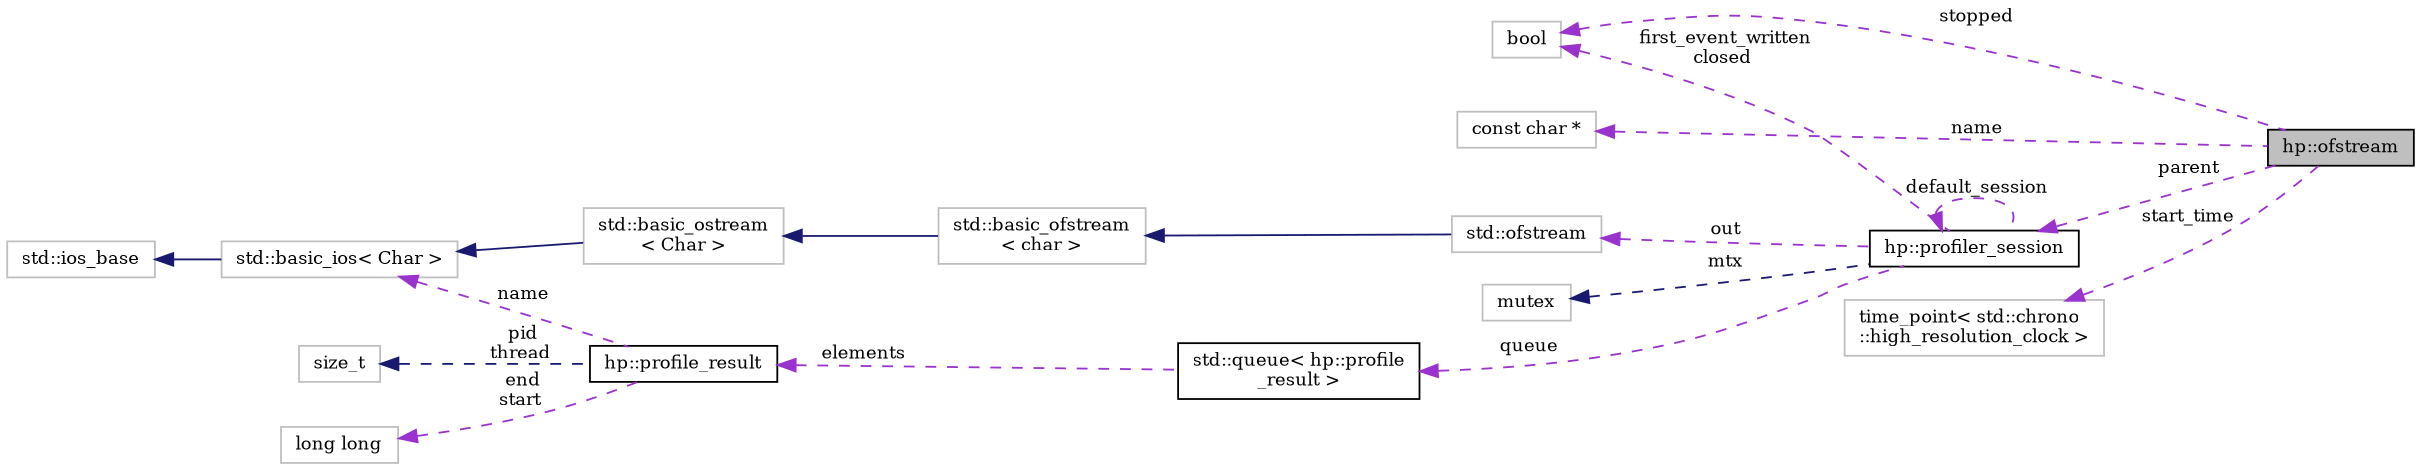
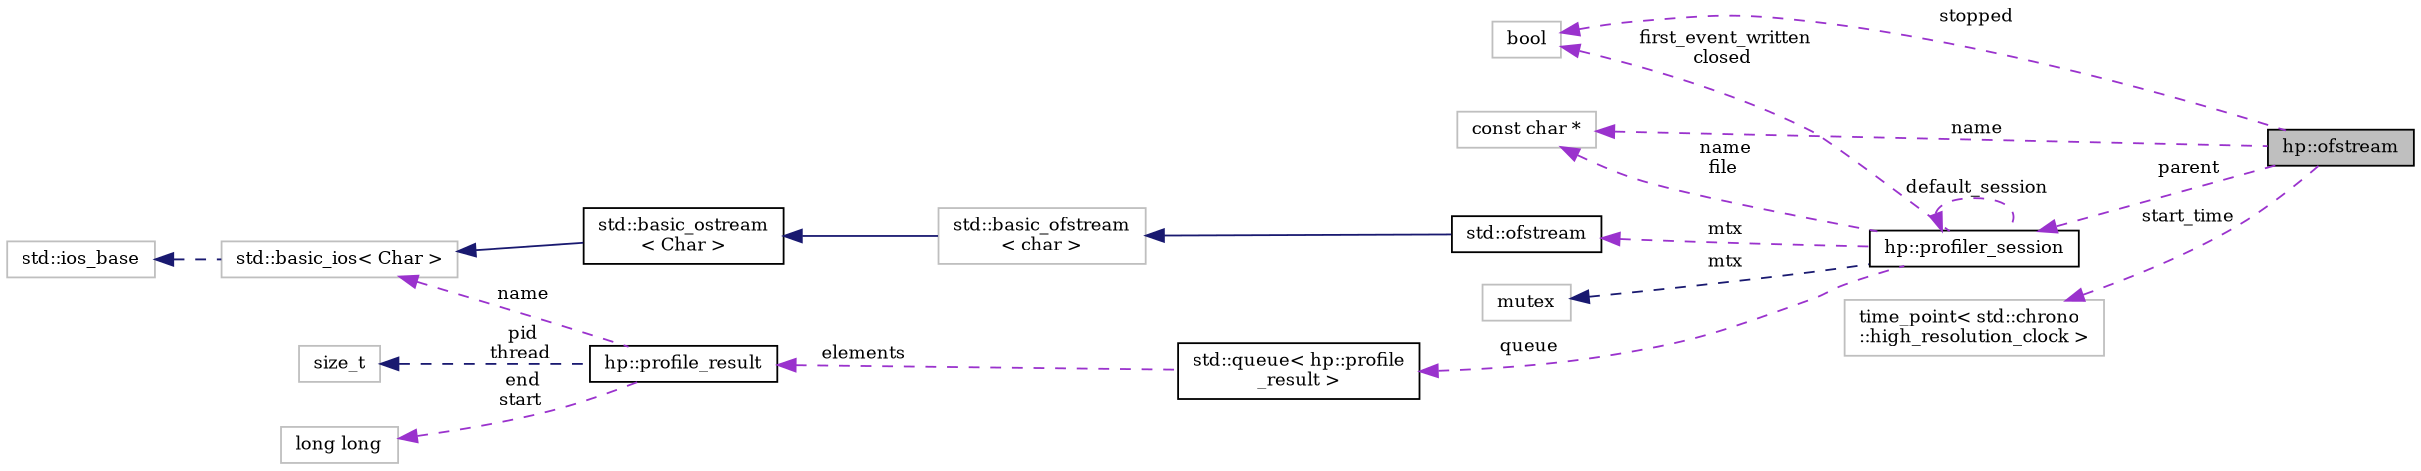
  digraph {
    fontname="DejaVu Serif"
    rankdir=LR
    node [color=grey75 fillcolor=white fontname="DejaVu Serif" fontsize=10 shape=record style=filled]
    edge [color=darkorchid3 dir=back fontname="DejaVu Serif" fontsize=10 labelfontname=Helvetica labelfontsize=10 style=dashed]
    n1 [color=black fillcolor=grey75 fontcolor=black height=0.2 label="hp::ofstream" width=0.4]
    n2 [height=0.2 label=bool width=0.4]
    n3 [color=black height=0.2 label="hp::profiler_session" width=0.4]
    n4 [color=black height=0.2 label="std::queue\< hp::profile\l_result \>" width=0.4]
    n5 [color=black height=0.2 label="hp::profile_result" width=0.4]
    n6 [height=0.2 label=size_t width=0.4]
    n7 [height=0.2 label="long long" width=0.4]
    n8 [height=0.2 label="const char *" width=0.4]
    n9 [height=0.2 label=mutex width=0.4]
-   n10 [height=0.2 label="std::ofstream" width=0.4]
+   n10 [color=black height=0.2 label="std::ofstream" width=0.4]
    n11 [height=0.2 label="std::basic_ofstream\l\< char \>" width=0.4]
-   n12 [height=0.2 label="std::basic_ostream\l\< Char \>" width=0.4]
+   n12 [color=black height=0.2 label="std::basic_ostream\l\< Char \>" width=0.4]
    n13 [height=0.2 label="std::basic_ios\< Char \>" width=0.4]
    n14 [height=0.2 label="std::ios_base" width=0.4]
    n15 [height=0.2 label="time_point\< std::chrono\l::high_resolution_clock \>" width=0.4]
    n2 -> n1 [label=" stopped"]
    n2 -> n3 [label=" first_event_written\nclosed"]
    n3 -> n1 [label=" parent"]
    n3 -> n3 [label=" default_session"]
    n4 -> n3 [label=" queue"]
    n5 -> n4 [label=" elements"]
    n6 -> n5 [color=midnightblue label=" pid\nthread"]
    n7 -> n5 [label=" end\nstart"]
    n8 -> n1 [label=" name"]
+   n8 -> n3 [label=" name\nfile"]
    n9 -> n3 [color=midnightblue label=" mtx"]
-   n10 -> n3 [label=" out"]
+   n10 -> n3 [label=" mtx"]
    n11 -> n10 [color=midnightblue style=solid]
    n12 -> n11 [color=midnightblue style=solid]
    n13 -> n5 [label=" name"]
    n13 -> n12 [color=midnightblue style=solid]
-   n14 -> n13 [color=midnightblue style=solid]
+   n14 -> n13 [color=midnightblue]
    n15 -> n1 [label=" start_time"]
  }
